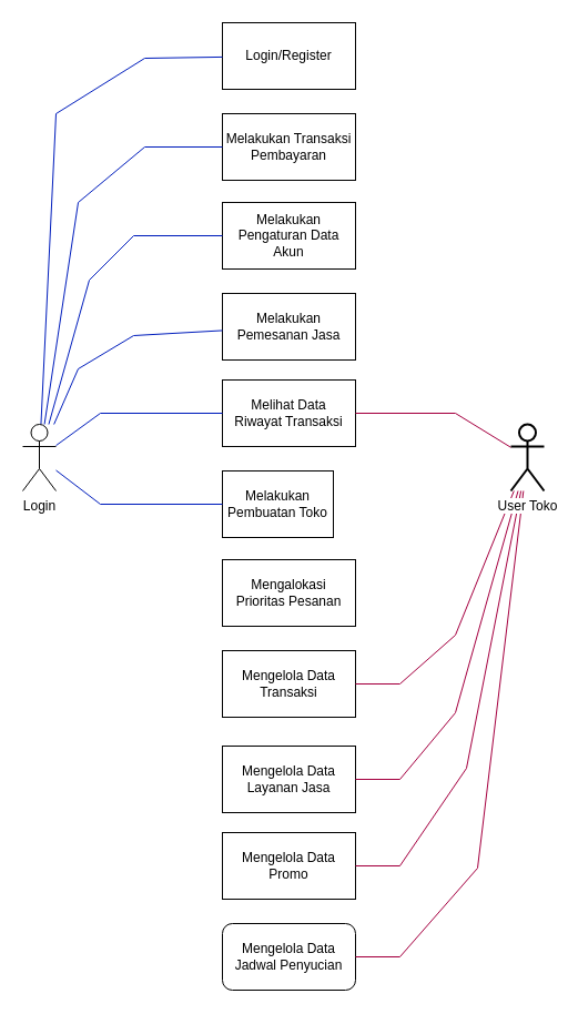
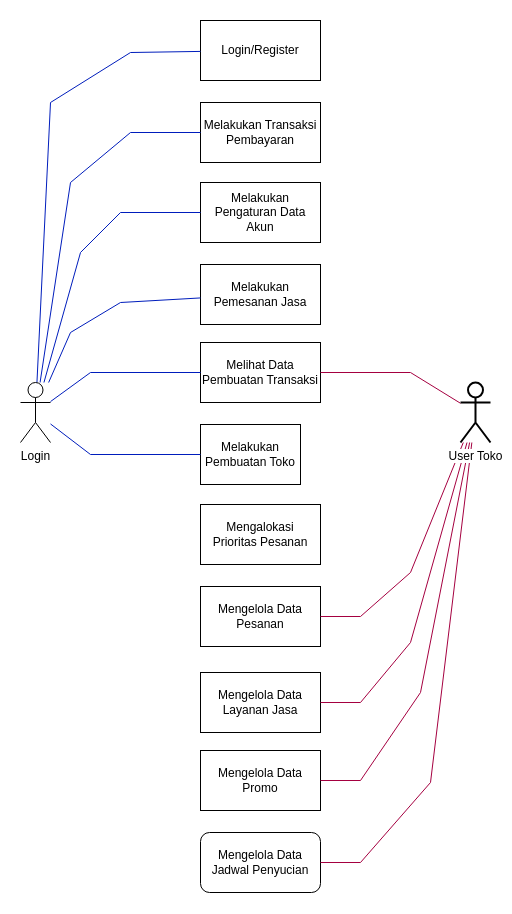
  <mxCell id="0" />
  <mxCell id="1" parent="0" />
  <mxCell id="2" value="Login/Register" style="rounded=0;whiteSpace=wrap;html=1;" vertex="1" parent="1"><mxGeometry x="200" y="20" width="120" height="60" as="geometry" /></mxCell>
  <mxCell id="3" value="Melakukan Transaksi Pembayaran" style="rounded=0;whiteSpace=wrap;html=1;" vertex="1" parent="1"><mxGeometry x="200" y="102" width="120" height="60" as="geometry" /></mxCell>
  <mxCell id="4" value="Melakukan Pemesanan Jasa" style="rounded=0;whiteSpace=wrap;html=1;" vertex="1" parent="1"><mxGeometry x="200" y="264" width="120" height="60" as="geometry" /></mxCell>
  <mxCell id="5" value="Melakukan Pengaturan Data Akun" style="rounded=0;whiteSpace=wrap;html=1;" vertex="1" parent="1"><mxGeometry x="200" y="182" width="120" height="60" as="geometry" /></mxCell>
- <mxCell id="6" value="Mengelola Data Transaksi" style="rounded=0;whiteSpace=wrap;html=1;" vertex="1" parent="1"><mxGeometry x="200" y="586" width="120" height="60" as="geometry" /></mxCell>
+ <mxCell id="6" value="Mengelola Data Pesanan" style="rounded=0;whiteSpace=wrap;html=1;" vertex="1" parent="1"><mxGeometry x="200" y="586" width="120" height="60" as="geometry" /></mxCell>
  <mxCell id="7" value="Mengalokasi&lt;div&gt;Prioritas Pesanan&lt;/div&gt;" style="rounded=0;whiteSpace=wrap;html=1;" vertex="1" parent="1"><mxGeometry x="200" y="504" width="120" height="60" as="geometry" /></mxCell>
  <mxCell id="8" value="Melakukan Pembuatan Toko" style="rounded=0;whiteSpace=wrap;html=1;" vertex="1" parent="1"><mxGeometry x="200" y="424" width="100" height="60" as="geometry" /></mxCell>
- <mxCell id="9" value="Melihat Data&lt;div&gt;Riwayat Transaksi&lt;/div&gt;" style="rounded=0;whiteSpace=wrap;html=1;" vertex="1" parent="1"><mxGeometry x="200" y="342" width="120" height="60" as="geometry" /></mxCell>
+ <mxCell id="9" value="Melihat Data&lt;div&gt;Pembuatan Transaksi&lt;/div&gt;" style="rounded=0;whiteSpace=wrap;html=1;" vertex="1" parent="1"><mxGeometry x="200" y="342" width="120" height="60" as="geometry" /></mxCell>
  <mxCell id="10" value="Mengelola Data Layanan Jasa" style="rounded=0;whiteSpace=wrap;html=1;" vertex="1" parent="1"><mxGeometry x="200" y="672" width="120" height="60" as="geometry" /></mxCell>
  <mxCell id="11" value="Mengelola Data Jadwal Penyucian" style="whiteSpace=wrap;html=1;rounded=1;" vertex="1" parent="1"><mxGeometry x="200" y="832" width="120" height="60" as="geometry" /></mxCell>
  <mxCell id="12" value="Mengelola Data Promo" style="rounded=0;whiteSpace=wrap;html=1;" vertex="1" parent="1"><mxGeometry x="200" y="750" width="120" height="60" as="geometry" /></mxCell>
  <mxCell id="13" value="" style="endArrow=none;html=1;rounded=0;strokeColor=#001DBC;fillColor=#0050ef;" edge="1" parent="1" source="25" target="2"><mxGeometry width="50" height="50" relative="1" as="geometry"><mxPoint x="-140" y="362" as="sourcePoint" /><mxPoint x="112.67" y="122" as="targetPoint" /><Array as="points"><mxPoint x="50" y="102" /><mxPoint x="130" y="52" /></Array></mxGeometry></mxCell>
  <mxCell id="14" value="" style="endArrow=none;html=1;rounded=0;strokeColor=#A50040;fillColor=#d80073;" edge="1" parent="1" source="9" target="24"><mxGeometry width="50" height="50" relative="1" as="geometry"><mxPoint x="300" y="719" as="sourcePoint" /><mxPoint x="543" y="312" as="targetPoint" /><Array as="points"><mxPoint x="410" y="372" /></Array></mxGeometry></mxCell>
  <mxCell id="15" value="" style="endArrow=none;html=1;rounded=0;strokeColor=#001DBC;fillColor=#0050ef;" edge="1" parent="1" source="25" target="3"><mxGeometry width="50" height="50" relative="1" as="geometry"><mxPoint x="-130" y="372" as="sourcePoint" /><mxPoint x="122.67" y="132" as="targetPoint" /><Array as="points"><mxPoint x="70" y="182" /><mxPoint x="130" y="132" /></Array></mxGeometry></mxCell>
  <mxCell id="16" value="" style="endArrow=none;html=1;rounded=0;strokeColor=#001DBC;fillColor=#0050ef;" edge="1" parent="1" source="25" target="5"><mxGeometry width="50" height="50" relative="1" as="geometry"><mxPoint x="-120" y="382" as="sourcePoint" /><mxPoint x="132.67" y="142" as="targetPoint" /><Array as="points"><mxPoint x="80" y="252" /><mxPoint x="120" y="212" /></Array></mxGeometry></mxCell>
  <mxCell id="17" value="" style="endArrow=none;html=1;rounded=0;strokeColor=#001DBC;fillColor=#0050ef;" edge="1" parent="1" source="25" target="4"><mxGeometry width="50" height="50" relative="1" as="geometry"><mxPoint x="-110" y="392" as="sourcePoint" /><mxPoint x="142.67" y="152" as="targetPoint" /><Array as="points"><mxPoint x="70" y="332" /><mxPoint x="120" y="302" /></Array></mxGeometry></mxCell>
  <mxCell id="18" value="" style="endArrow=none;html=1;rounded=0;strokeColor=#001DBC;fillColor=#0050ef;" edge="1" parent="1" source="25" target="9"><mxGeometry width="50" height="50" relative="1" as="geometry"><mxPoint x="54" y="392" as="sourcePoint" /><mxPoint x="210" y="304" as="targetPoint" /><Array as="points"><mxPoint x="90" y="372" /></Array></mxGeometry></mxCell>
  <mxCell id="19" value="" style="endArrow=none;html=1;rounded=0;strokeColor=#001DBC;fillColor=#0050ef;" edge="1" parent="1" source="25" target="8"><mxGeometry width="50" height="50" relative="1" as="geometry"><mxPoint x="60" y="411" as="sourcePoint" /><mxPoint x="210" y="382" as="targetPoint" /><Array as="points"><mxPoint x="90" y="454" /></Array></mxGeometry></mxCell>
  <mxCell id="20" value="" style="endArrow=none;html=1;rounded=0;strokeColor=#A50040;fillColor=#d80073;" edge="1" parent="1" source="6" target="24"><mxGeometry width="50" height="50" relative="1" as="geometry"><mxPoint x="330" y="544" as="sourcePoint" /><mxPoint x="470" y="450" as="targetPoint" /><Array as="points"><mxPoint x="360" y="616" /><mxPoint x="410" y="572" /></Array></mxGeometry></mxCell>
  <mxCell id="21" value="" style="endArrow=none;html=1;rounded=0;strokeColor=#A50040;fillColor=#d80073;" edge="1" parent="1" source="10" target="24"><mxGeometry width="50" height="50" relative="1" as="geometry"><mxPoint x="340" y="554" as="sourcePoint" /><mxPoint x="480" y="460" as="targetPoint" /><Array as="points"><mxPoint x="360" y="702" /><mxPoint x="410" y="642" /></Array></mxGeometry></mxCell>
  <mxCell id="22" value="" style="endArrow=none;html=1;rounded=0;strokeColor=#A50040;fillColor=#d80073;" edge="1" parent="1" source="12" target="24"><mxGeometry width="50" height="50" relative="1" as="geometry"><mxPoint x="350" y="564" as="sourcePoint" /><mxPoint x="490" y="470" as="targetPoint" /><Array as="points"><mxPoint x="360" y="780" /><mxPoint x="420" y="692" /></Array></mxGeometry></mxCell>
  <mxCell id="23" value="" style="endArrow=none;html=1;rounded=0;strokeColor=#A50040;fillColor=#d80073;" edge="1" parent="1" source="11" target="24"><mxGeometry width="50" height="50" relative="1" as="geometry"><mxPoint x="330" y="790" as="sourcePoint" /><mxPoint x="478" y="452" as="targetPoint" /><Array as="points"><mxPoint x="360" y="862" /><mxPoint x="430" y="782" /></Array></mxGeometry></mxCell>
  <mxCell id="24" value="User Toko" style="shape=umlActor;verticalLabelPosition=bottom;verticalAlign=top;html=1;outlineConnect=0;noLabel=0;container=0;labelBackgroundColor=default;spacing=2;strokeWidth=2;" vertex="1" parent="1"><mxGeometry x="460" y="382" width="30" height="60" as="geometry" /></mxCell>
  <mxCell id="25" value="Login" style="shape=umlActor;verticalLabelPosition=bottom;verticalAlign=top;html=1;outlineConnect=0;labelBackgroundColor=default;" vertex="1" parent="1"><mxGeometry x="20" y="382" width="30" height="60" as="geometry" /></mxCell>
